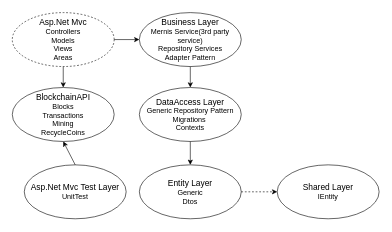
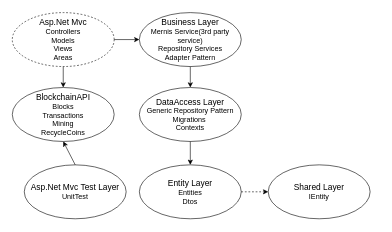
  <mxCell id="0" />
  <mxCell id="1" parent="0" />
  <mxCell id="2" value="&lt;font style=&quot;&quot;&gt;&lt;span style=&quot;font-size: 14px;&quot;&gt;Business Layer&lt;/span&gt;&lt;br&gt;&lt;font style=&quot;font-size: 12px;&quot;&gt;Mernis Service(3rd party service)&lt;br&gt;&lt;/font&gt;Repository Services&lt;br&gt;Adapter Pattern&lt;br&gt;&lt;/font&gt;" style="ellipse;whiteSpace=wrap;html=1;align=center;newEdgeStyle={&quot;edgeStyle&quot;:&quot;entityRelationEdgeStyle&quot;,&quot;startArrow&quot;:&quot;none&quot;,&quot;endArrow&quot;:&quot;none&quot;,&quot;segment&quot;:10,&quot;curved&quot;:1,&quot;sourcePerimeterSpacing&quot;:0,&quot;targetPerimeterSpacing&quot;:0};treeFolding=1;treeMoving=1;" vertex="1" parent="1"><mxGeometry x="232" y="20" width="170" height="90" as="geometry" /></mxCell>
  <mxCell id="3" value="&lt;font style=&quot;&quot;&gt;&lt;span style=&quot;font-size: 14px;&quot;&gt;DataAccess Layer&lt;/span&gt;&lt;br&gt;&lt;font style=&quot;font-size: 12px;&quot;&gt;Generic Repository Pattern&lt;br&gt;&lt;/font&gt;Migrations&amp;nbsp;&lt;br&gt;Contexts&lt;br&gt;&lt;/font&gt;" style="ellipse;whiteSpace=wrap;html=1;align=center;newEdgeStyle={&quot;edgeStyle&quot;:&quot;entityRelationEdgeStyle&quot;,&quot;startArrow&quot;:&quot;none&quot;,&quot;endArrow&quot;:&quot;none&quot;,&quot;segment&quot;:10,&quot;curved&quot;:1,&quot;sourcePerimeterSpacing&quot;:0,&quot;targetPerimeterSpacing&quot;:0};treeFolding=1;treeMoving=1;" vertex="1" parent="1"><mxGeometry x="232" y="145" width="170" height="90" as="geometry" /></mxCell>
  <mxCell id="4" value="" style="endArrow=classic;html=1;rounded=0;exitX=0.5;exitY=1;exitDx=0;exitDy=0;entryX=0.5;entryY=0;entryDx=0;entryDy=0;" edge="1" parent="1" source="2" target="3"><mxGeometry width="50" height="50" relative="1" as="geometry"><mxPoint x="402" y="150" as="sourcePoint" /><mxPoint x="412" y="190" as="targetPoint" /></mxGeometry></mxCell>
- <mxCell id="5" value="&lt;font style=&quot;&quot;&gt;&lt;span style=&quot;font-size: 14px;&quot;&gt;Entity Layer&lt;/span&gt;&lt;br&gt;Generic&lt;br&gt;Dtos&lt;br&gt;&lt;/font&gt;" style="ellipse;whiteSpace=wrap;html=1;align=center;newEdgeStyle={&quot;edgeStyle&quot;:&quot;entityRelationEdgeStyle&quot;,&quot;startArrow&quot;:&quot;none&quot;,&quot;endArrow&quot;:&quot;none&quot;,&quot;segment&quot;:10,&quot;curved&quot;:1,&quot;sourcePerimeterSpacing&quot;:0,&quot;targetPerimeterSpacing&quot;:0};treeFolding=1;treeMoving=1;" vertex="1" parent="1"><mxGeometry x="232" y="274" width="170" height="90" as="geometry" /></mxCell>
+ <mxCell id="5" value="&lt;font style=&quot;&quot;&gt;&lt;span style=&quot;font-size: 14px;&quot;&gt;Entity Layer&lt;/span&gt;&lt;br&gt;Entities&lt;br&gt;Dtos&lt;br&gt;&lt;/font&gt;" style="ellipse;whiteSpace=wrap;html=1;align=center;newEdgeStyle={&quot;edgeStyle&quot;:&quot;entityRelationEdgeStyle&quot;,&quot;startArrow&quot;:&quot;none&quot;,&quot;endArrow&quot;:&quot;none&quot;,&quot;segment&quot;:10,&quot;curved&quot;:1,&quot;sourcePerimeterSpacing&quot;:0,&quot;targetPerimeterSpacing&quot;:0};treeFolding=1;treeMoving=1;" vertex="1" parent="1"><mxGeometry x="232" y="274" width="170" height="90" as="geometry" /></mxCell>
  <mxCell id="6" value="" style="endArrow=classic;html=1;rounded=0;exitX=0.5;exitY=1;exitDx=0;exitDy=0;entryX=0.5;entryY=0;entryDx=0;entryDy=0;" edge="1" parent="1" source="3" target="5"><mxGeometry width="50" height="50" relative="1" as="geometry"><mxPoint x="316.58" y="245" as="sourcePoint" /><mxPoint x="317" y="260" as="targetPoint" /></mxGeometry></mxCell>
- <mxCell id="7" value="&lt;font style=&quot;&quot;&gt;&lt;span style=&quot;font-size: 14px;&quot;&gt;Shared Layer&lt;/span&gt;&lt;br&gt;IEntity&lt;br&gt;&lt;/font&gt;" style="ellipse;whiteSpace=wrap;html=1;align=center;newEdgeStyle={&quot;edgeStyle&quot;:&quot;entityRelationEdgeStyle&quot;,&quot;startArrow&quot;:&quot;none&quot;,&quot;endArrow&quot;:&quot;none&quot;,&quot;segment&quot;:10,&quot;curved&quot;:1,&quot;sourcePerimeterSpacing&quot;:0,&quot;targetPerimeterSpacing&quot;:0};treeFolding=1;treeMoving=1;" vertex="1" parent="1"><mxGeometry x="462" y="274" width="170" height="90" as="geometry" /></mxCell>
+ <mxCell id="7" value="&lt;font style=&quot;&quot;&gt;&lt;span style=&quot;font-size: 14px;&quot;&gt;Shared Layer&lt;/span&gt;&lt;br&gt;IEntity&lt;br&gt;&lt;/font&gt;" style="ellipse;whiteSpace=wrap;html=1;align=center;newEdgeStyle={&quot;edgeStyle&quot;:&quot;entityRelationEdgeStyle&quot;,&quot;startArrow&quot;:&quot;none&quot;,&quot;endArrow&quot;:&quot;none&quot;,&quot;segment&quot;:10,&quot;curved&quot;:1,&quot;sourcePerimeterSpacing&quot;:0,&quot;targetPerimeterSpacing&quot;:0};treeFolding=1;treeMoving=1;" vertex="1" parent="1"><mxGeometry x="447" y="274" width="170" height="90" as="geometry" /></mxCell>
  <mxCell id="8" value="" style="endArrow=classic;html=1;rounded=0;exitX=1;exitY=0.5;exitDx=0;exitDy=0;entryX=0;entryY=0.5;entryDx=0;entryDy=0;dashed=1;" edge="1" parent="1" source="5" target="7"><mxGeometry width="50" height="50" relative="1" as="geometry"><mxPoint x="412" y="340" as="sourcePoint" /><mxPoint x="462" y="290" as="targetPoint" /></mxGeometry></mxCell>
  <mxCell id="9" value="&lt;font style=&quot;&quot;&gt;&lt;span style=&quot;font-size: 14px;&quot;&gt;Asp.Net Mvc&lt;br&gt;&lt;/span&gt;Controllers&lt;br&gt;Models&lt;br&gt;Views&lt;br&gt;Areas&lt;br&gt;&lt;/font&gt;" style="ellipse;whiteSpace=wrap;html=1;align=center;newEdgeStyle={&quot;edgeStyle&quot;:&quot;entityRelationEdgeStyle&quot;,&quot;startArrow&quot;:&quot;none&quot;,&quot;endArrow&quot;:&quot;none&quot;,&quot;segment&quot;:10,&quot;curved&quot;:1,&quot;sourcePerimeterSpacing&quot;:0,&quot;targetPerimeterSpacing&quot;:0};treeFolding=1;treeMoving=1;dashed=1;" vertex="1" parent="1"><mxGeometry x="20" y="20" width="170" height="90" as="geometry" /></mxCell>
  <mxCell id="10" value="" style="endArrow=classic;html=1;rounded=0;exitX=1;exitY=0.5;exitDx=0;exitDy=0;entryX=0;entryY=0.5;entryDx=0;entryDy=0;" edge="1" parent="1" source="9" target="2"><mxGeometry width="50" height="50" relative="1" as="geometry"><mxPoint x="192" y="140" as="sourcePoint" /><mxPoint x="242" y="90" as="targetPoint" /></mxGeometry></mxCell>
  <mxCell id="11" value="&lt;font style=&quot;&quot;&gt;&lt;span style=&quot;font-size: 14px;&quot;&gt;BlockchainAPI&lt;/span&gt;&lt;br&gt;&lt;font style=&quot;font-size: 12px;&quot;&gt;Blocks&lt;/font&gt;&lt;br&gt;Transactions&lt;br&gt;Mining&lt;br&gt;RecycleCoins&lt;br&gt;&lt;/font&gt;" style="ellipse;whiteSpace=wrap;html=1;align=center;newEdgeStyle={&quot;edgeStyle&quot;:&quot;entityRelationEdgeStyle&quot;,&quot;startArrow&quot;:&quot;none&quot;,&quot;endArrow&quot;:&quot;none&quot;,&quot;segment&quot;:10,&quot;curved&quot;:1,&quot;sourcePerimeterSpacing&quot;:0,&quot;targetPerimeterSpacing&quot;:0};treeFolding=1;treeMoving=1;" vertex="1" parent="1"><mxGeometry x="20" y="145" width="170" height="90" as="geometry" /></mxCell>
  <mxCell id="12" value="&lt;font style=&quot;&quot;&gt;&lt;span style=&quot;font-size: 14px;&quot;&gt;Asp.Net Mvc Test Layer&lt;br&gt;&lt;/span&gt;UnitTest&lt;br&gt;&lt;/font&gt;" style="ellipse;whiteSpace=wrap;html=1;align=center;newEdgeStyle={&quot;edgeStyle&quot;:&quot;entityRelationEdgeStyle&quot;,&quot;startArrow&quot;:&quot;none&quot;,&quot;endArrow&quot;:&quot;none&quot;,&quot;segment&quot;:10,&quot;curved&quot;:1,&quot;sourcePerimeterSpacing&quot;:0,&quot;targetPerimeterSpacing&quot;:0};treeFolding=1;treeMoving=1;" vertex="1" parent="1"><mxGeometry x="40" y="274" width="170" height="90" as="geometry" /></mxCell>
  <mxCell id="13" value="" style="endArrow=classic;html=1;rounded=0;exitX=0.5;exitY=0;exitDx=0;exitDy=0;entryX=0.5;entryY=1;entryDx=0;entryDy=0;" edge="1" parent="1" source="12" target="11"><mxGeometry width="50" height="50" relative="1" as="geometry"><mxPoint x="150" y="274" as="sourcePoint" /><mxPoint x="200" y="224" as="targetPoint" /></mxGeometry></mxCell>
  <mxCell id="14" value="" style="endArrow=classic;html=1;rounded=0;exitX=0.5;exitY=1;exitDx=0;exitDy=0;entryX=0.5;entryY=0;entryDx=0;entryDy=0;" edge="1" parent="1" source="9" target="11"><mxGeometry width="50" height="50" relative="1" as="geometry"><mxPoint x="132" y="160" as="sourcePoint" /><mxPoint x="182" y="110" as="targetPoint" /></mxGeometry></mxCell>
